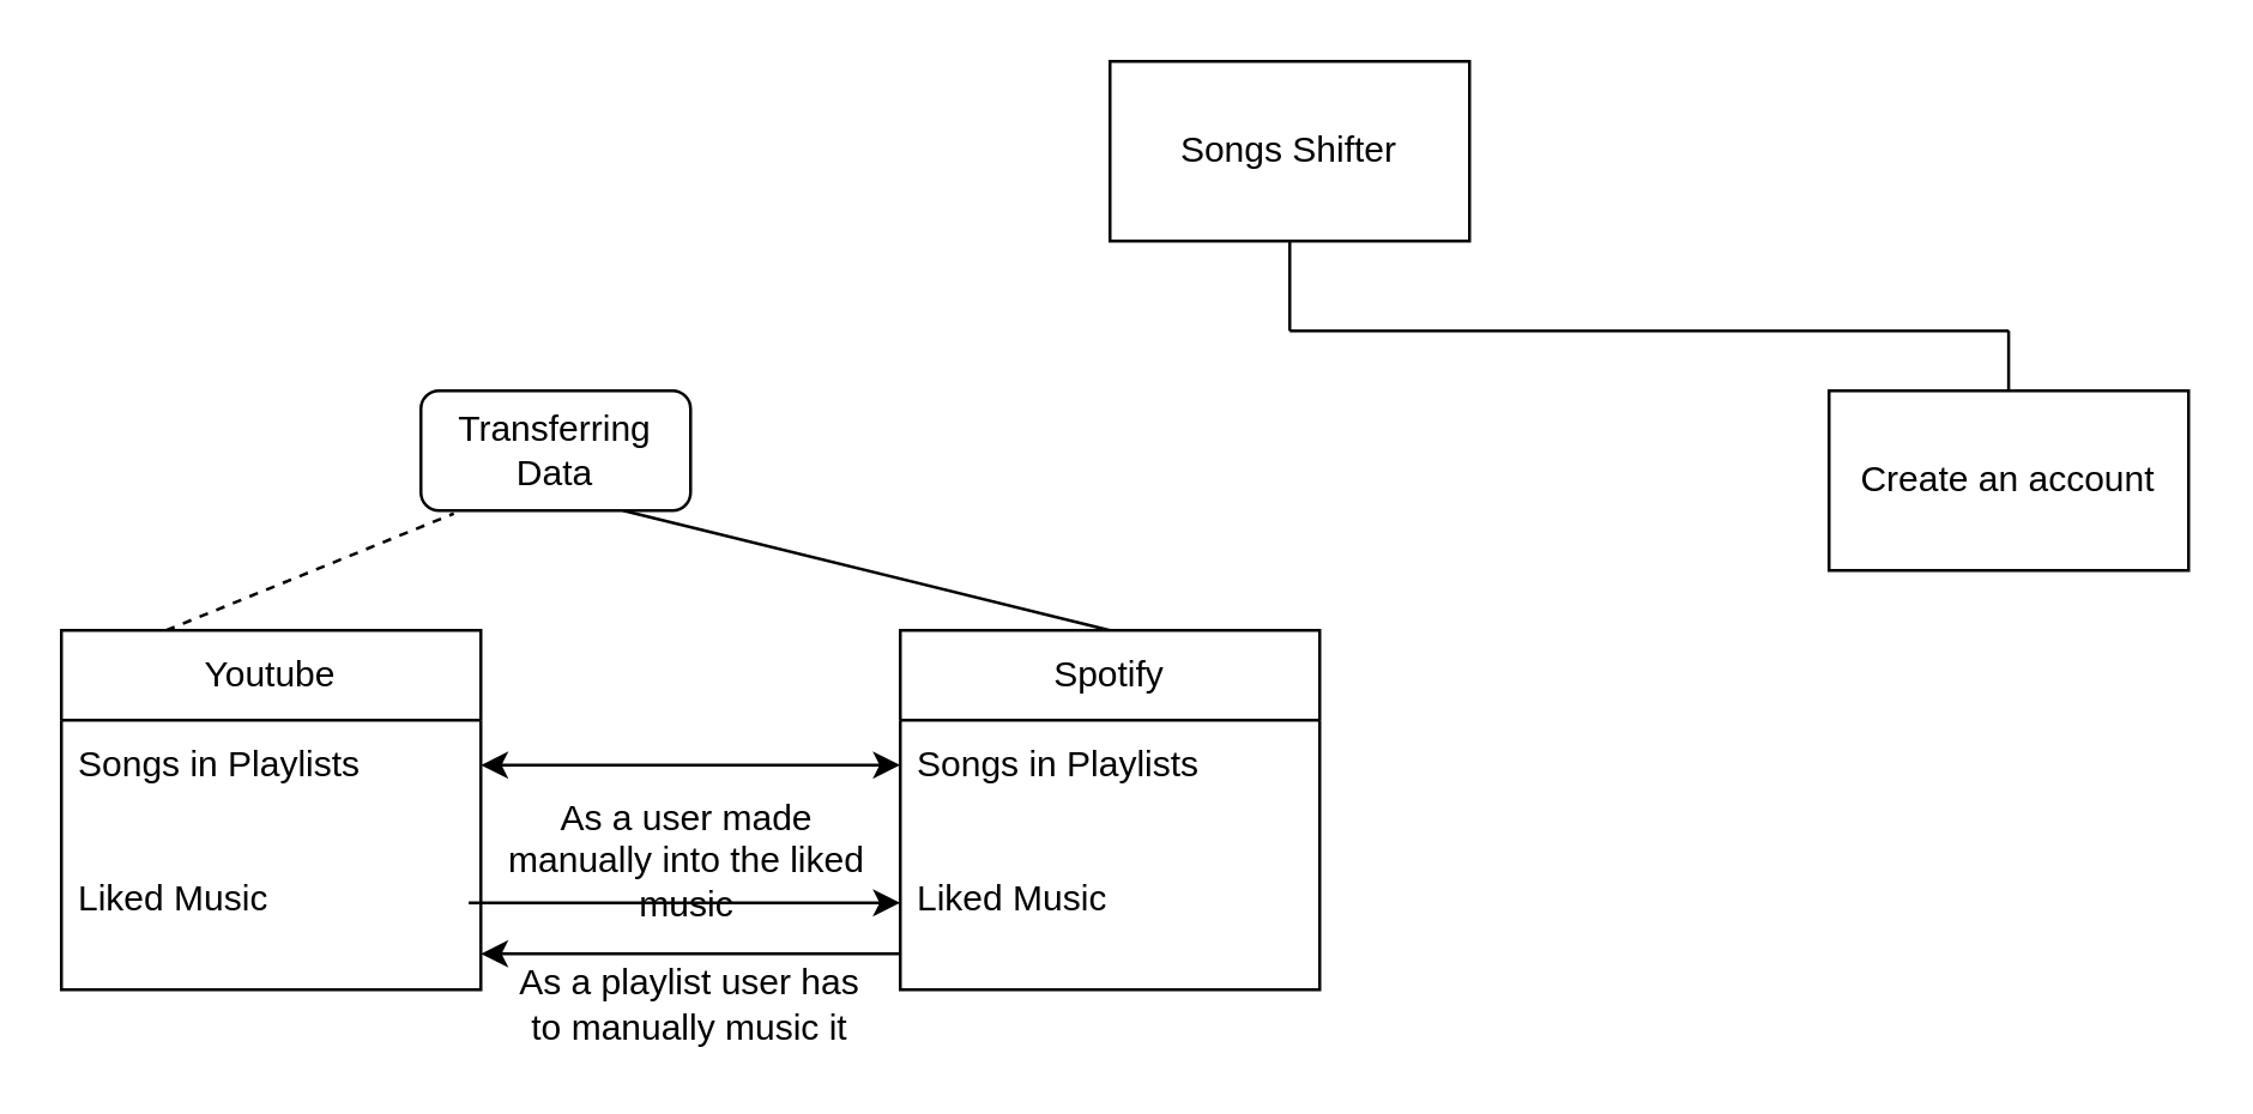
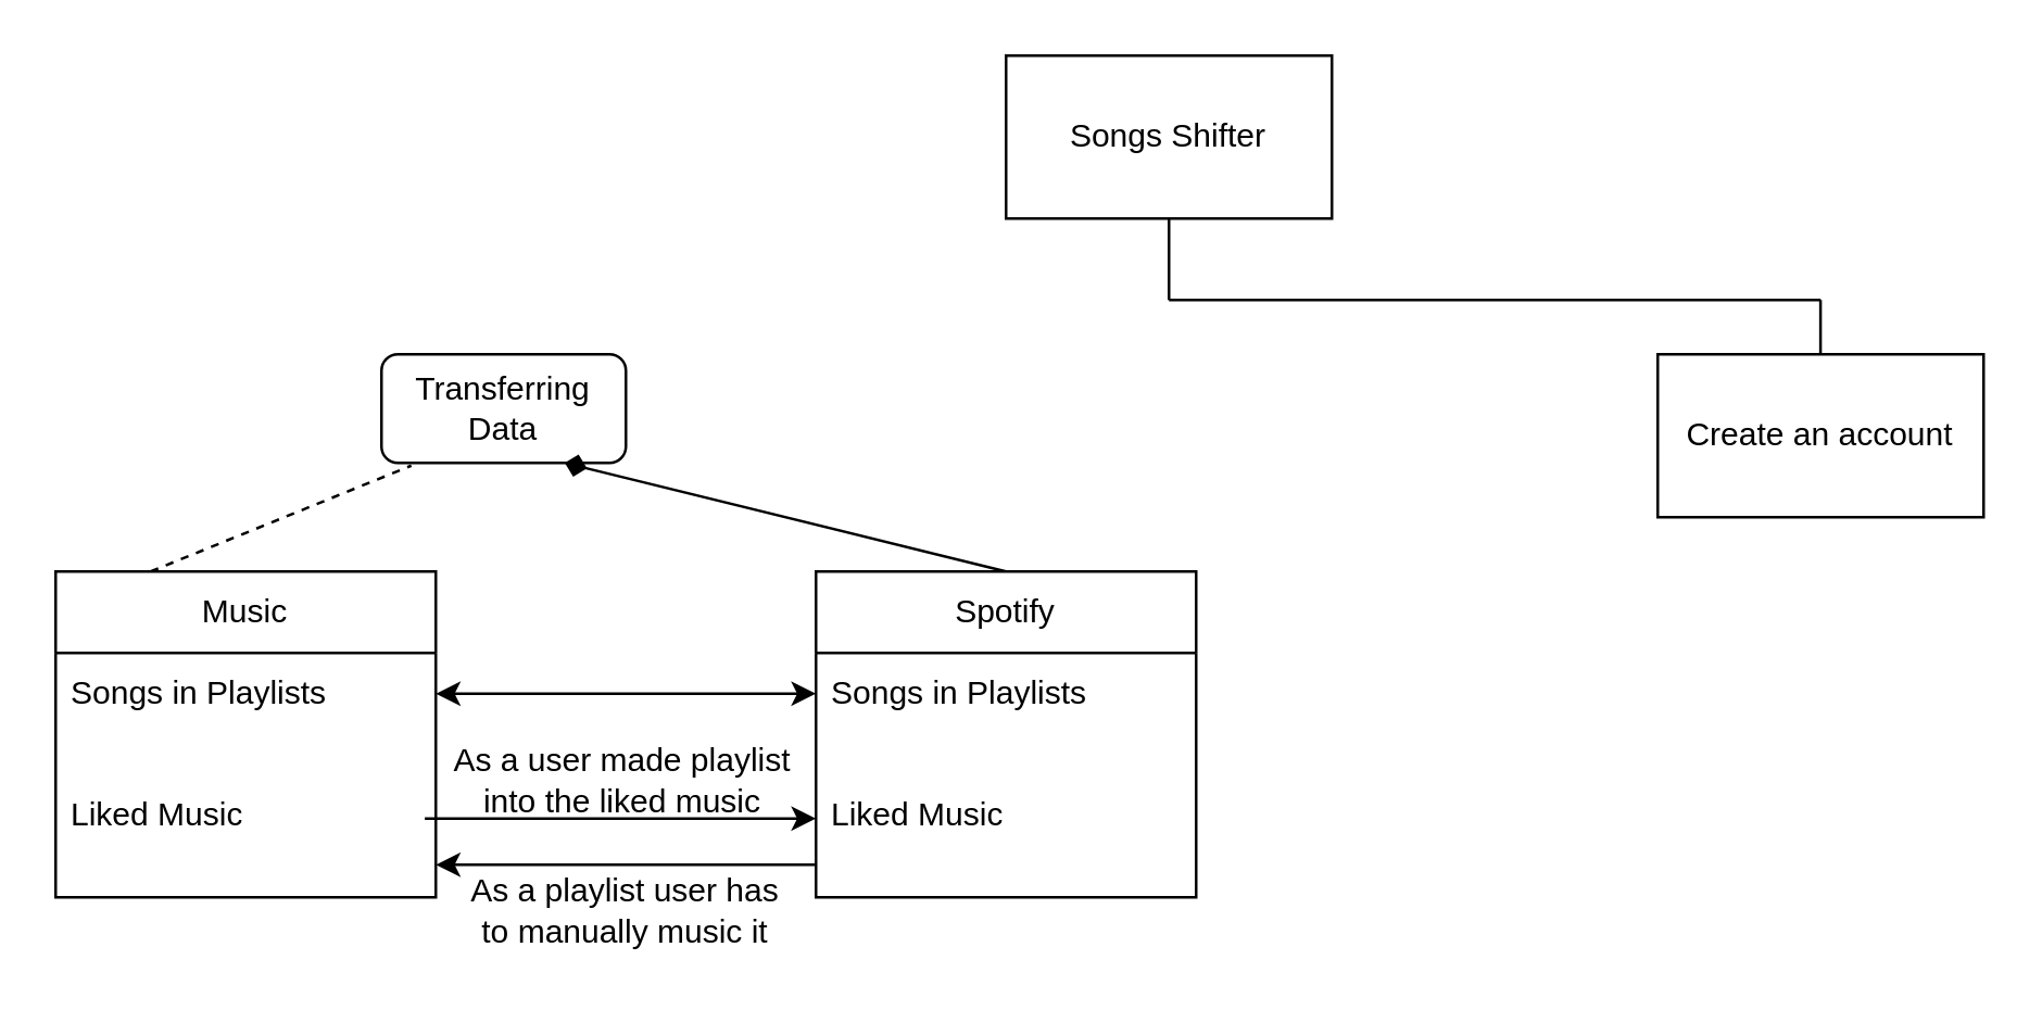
  <mxCell id="0" />
  <mxCell id="1" parent="0" />
  <mxCell id="2" value="Songs Shifter" style="rounded=0;whiteSpace=wrap;html=1;" vertex="1" parent="1"><mxGeometry x="370" y="20" width="120" height="60" as="geometry" /></mxCell>
  <mxCell id="3" value="" style="endArrow=none;html=1;rounded=0;entryX=0.5;entryY=1;entryDx=0;entryDy=0;" edge="1" parent="1" target="2"><mxGeometry width="50" height="50" relative="1" as="geometry"><mxPoint x="430" y="110" as="sourcePoint" /><mxPoint x="440" y="250" as="targetPoint" /></mxGeometry></mxCell>
  <mxCell id="4" value="" style="endArrow=none;html=1;rounded=0;" edge="1" parent="1"><mxGeometry width="50" height="50" relative="1" as="geometry"><mxPoint x="430" y="110" as="sourcePoint" /><mxPoint x="670" y="110" as="targetPoint" /></mxGeometry></mxCell>
  <mxCell id="5" value="" style="endArrow=none;html=1;rounded=0;" edge="1" parent="1"><mxGeometry width="50" height="50" relative="1" as="geometry"><mxPoint x="669.94" y="130" as="sourcePoint" /><mxPoint x="669.94" y="110" as="targetPoint" /></mxGeometry></mxCell>
  <mxCell id="6" value="Transferring Data" style="whiteSpace=wrap;html=1;rounded=1;" vertex="1" parent="1"><mxGeometry x="140" y="130" width="90" height="40" as="geometry" /></mxCell>
  <mxCell id="7" value="" style="endArrow=none;html=1;rounded=0;entryX=0.122;entryY=1.025;entryDx=0;entryDy=0;entryPerimeter=0;exitX=0.25;exitY=0;exitDx=0;exitDy=0;dashed=1;" edge="1" parent="1" source="8" target="6"><mxGeometry width="50" height="50" relative="1" as="geometry"><mxPoint x="110" y="210" as="sourcePoint" /><mxPoint x="440" y="250" as="targetPoint" /></mxGeometry></mxCell>
- <mxCell id="8" value="Youtube" style="swimlane;fontStyle=0;childLayout=stackLayout;horizontal=1;startSize=30;horizontalStack=0;resizeParent=1;resizeParentMax=0;resizeLast=0;collapsible=1;marginBottom=0;whiteSpace=wrap;html=1;" vertex="1" parent="1"><mxGeometry x="20" y="210" width="140" height="120" as="geometry" /></mxCell>
+ <mxCell id="8" value="Music" style="swimlane;fontStyle=0;childLayout=stackLayout;horizontal=1;startSize=30;horizontalStack=0;resizeParent=1;resizeParentMax=0;resizeLast=0;collapsible=1;marginBottom=0;whiteSpace=wrap;html=1;" vertex="1" parent="1"><mxGeometry x="20" y="210" width="140" height="120" as="geometry" /></mxCell>
  <mxCell id="9" value="Songs in Playlists" style="text;strokeColor=none;fillColor=none;align=left;verticalAlign=middle;spacingLeft=4;spacingRight=4;overflow=hidden;points=[[0,0.5],[1,0.5]];portConstraint=eastwest;rotatable=0;whiteSpace=wrap;html=1;" vertex="1" parent="8"><mxGeometry y="30" width="140" height="30" as="geometry" /></mxCell>
  <mxCell id="10" value="Liked Music" style="text;strokeColor=none;fillColor=none;align=left;verticalAlign=middle;spacingLeft=4;spacingRight=4;overflow=hidden;points=[[0,0.5],[1,0.5]];portConstraint=eastwest;rotatable=0;whiteSpace=wrap;html=1;" vertex="1" parent="8"><mxGeometry y="60" width="140" height="60" as="geometry" /></mxCell>
- <mxCell id="11" value="" style="endArrow=none;html=1;rounded=0;entryX=0.75;entryY=1;entryDx=0;entryDy=0;exitX=0.5;exitY=0;exitDx=0;exitDy=0;" edge="1" parent="1" source="12" target="6"><mxGeometry width="50" height="50" relative="1" as="geometry"><mxPoint x="270" y="210" as="sourcePoint" /><mxPoint x="440" y="250" as="targetPoint" /></mxGeometry></mxCell>
+ <mxCell id="11" value="" style="endArrow=diamond;html=1;rounded=0;entryX=0.75;entryY=1;entryDx=0;entryDy=0;exitX=0.5;exitY=0;exitDx=0;exitDy=0;" edge="1" parent="1" source="12" target="6"><mxGeometry width="50" height="50" relative="1" as="geometry"><mxPoint x="270" y="210" as="sourcePoint" /><mxPoint x="440" y="250" as="targetPoint" /></mxGeometry></mxCell>
  <mxCell id="12" value="Spotify" style="swimlane;fontStyle=0;childLayout=stackLayout;horizontal=1;startSize=30;horizontalStack=0;resizeParent=1;resizeParentMax=0;resizeLast=0;collapsible=1;marginBottom=0;whiteSpace=wrap;html=1;" vertex="1" parent="1"><mxGeometry x="300" y="210" width="140" height="120" as="geometry" /></mxCell>
  <mxCell id="13" value="Songs in Playlists" style="text;strokeColor=none;fillColor=none;align=left;verticalAlign=middle;spacingLeft=4;spacingRight=4;overflow=hidden;points=[[0,0.5],[1,0.5]];portConstraint=eastwest;rotatable=0;whiteSpace=wrap;html=1;" vertex="1" parent="12"><mxGeometry y="30" width="140" height="30" as="geometry" /></mxCell>
  <mxCell id="14" value="Liked Music" style="text;strokeColor=none;fillColor=none;align=left;verticalAlign=middle;spacingLeft=4;spacingRight=4;overflow=hidden;points=[[0,0.5],[1,0.5]];portConstraint=eastwest;rotatable=0;whiteSpace=wrap;html=1;" vertex="1" parent="12"><mxGeometry y="60" width="140" height="60" as="geometry" /></mxCell>
  <mxCell id="15" value="" style="endArrow=classic;startArrow=classic;html=1;rounded=0;exitX=1;exitY=0.5;exitDx=0;exitDy=0;entryX=0;entryY=0.5;entryDx=0;entryDy=0;" edge="1" parent="1" source="9" target="13"><mxGeometry width="50" height="50" relative="1" as="geometry"><mxPoint x="390" y="300" as="sourcePoint" /><mxPoint x="440" y="250" as="targetPoint" /></mxGeometry></mxCell>
  <mxCell id="16" value="" style="endArrow=classic;html=1;rounded=0;exitX=0;exitY=0.5;exitDx=0;exitDy=0;" edge="1" parent="1"><mxGeometry width="50" height="50" relative="1" as="geometry"><mxPoint x="300" y="318" as="sourcePoint" /><mxPoint x="160" y="318" as="targetPoint" /></mxGeometry></mxCell>
  <mxCell id="17" value="As a playlist user has to manually music it" style="text;html=1;align=center;verticalAlign=middle;whiteSpace=wrap;rounded=0;" vertex="1" parent="1"><mxGeometry x="170" y="320" width="120" height="30" as="geometry" /></mxCell>
  <mxCell id="18" value="" style="endArrow=classic;html=1;rounded=0;exitX=0.971;exitY=0.233;exitDx=0;exitDy=0;exitPerimeter=0;entryX=0;entryY=0.233;entryDx=0;entryDy=0;entryPerimeter=0;" edge="1" parent="1"><mxGeometry width="50" height="50" relative="1" as="geometry"><mxPoint x="155.94" y="300.98" as="sourcePoint" /><mxPoint x="300" y="300.98" as="targetPoint" /></mxGeometry></mxCell>
- <mxCell id="19" value="As a user made manually into the liked music" style="text;html=1;align=center;verticalAlign=middle;whiteSpace=wrap;rounded=0;" vertex="1" parent="1"><mxGeometry x="164" y="272" width="130" height="30" as="geometry" /></mxCell>
+ <mxCell id="19" value="As a user made playlist into the liked music" style="text;html=1;align=center;verticalAlign=middle;whiteSpace=wrap;rounded=0;" vertex="1" parent="1"><mxGeometry x="164" y="272" width="130" height="30" as="geometry" /></mxCell>
  <mxCell id="20" value="Create an account" style="rounded=0;whiteSpace=wrap;html=1;" vertex="1" parent="1"><mxGeometry x="610" y="130" width="120" height="60" as="geometry" /></mxCell>
